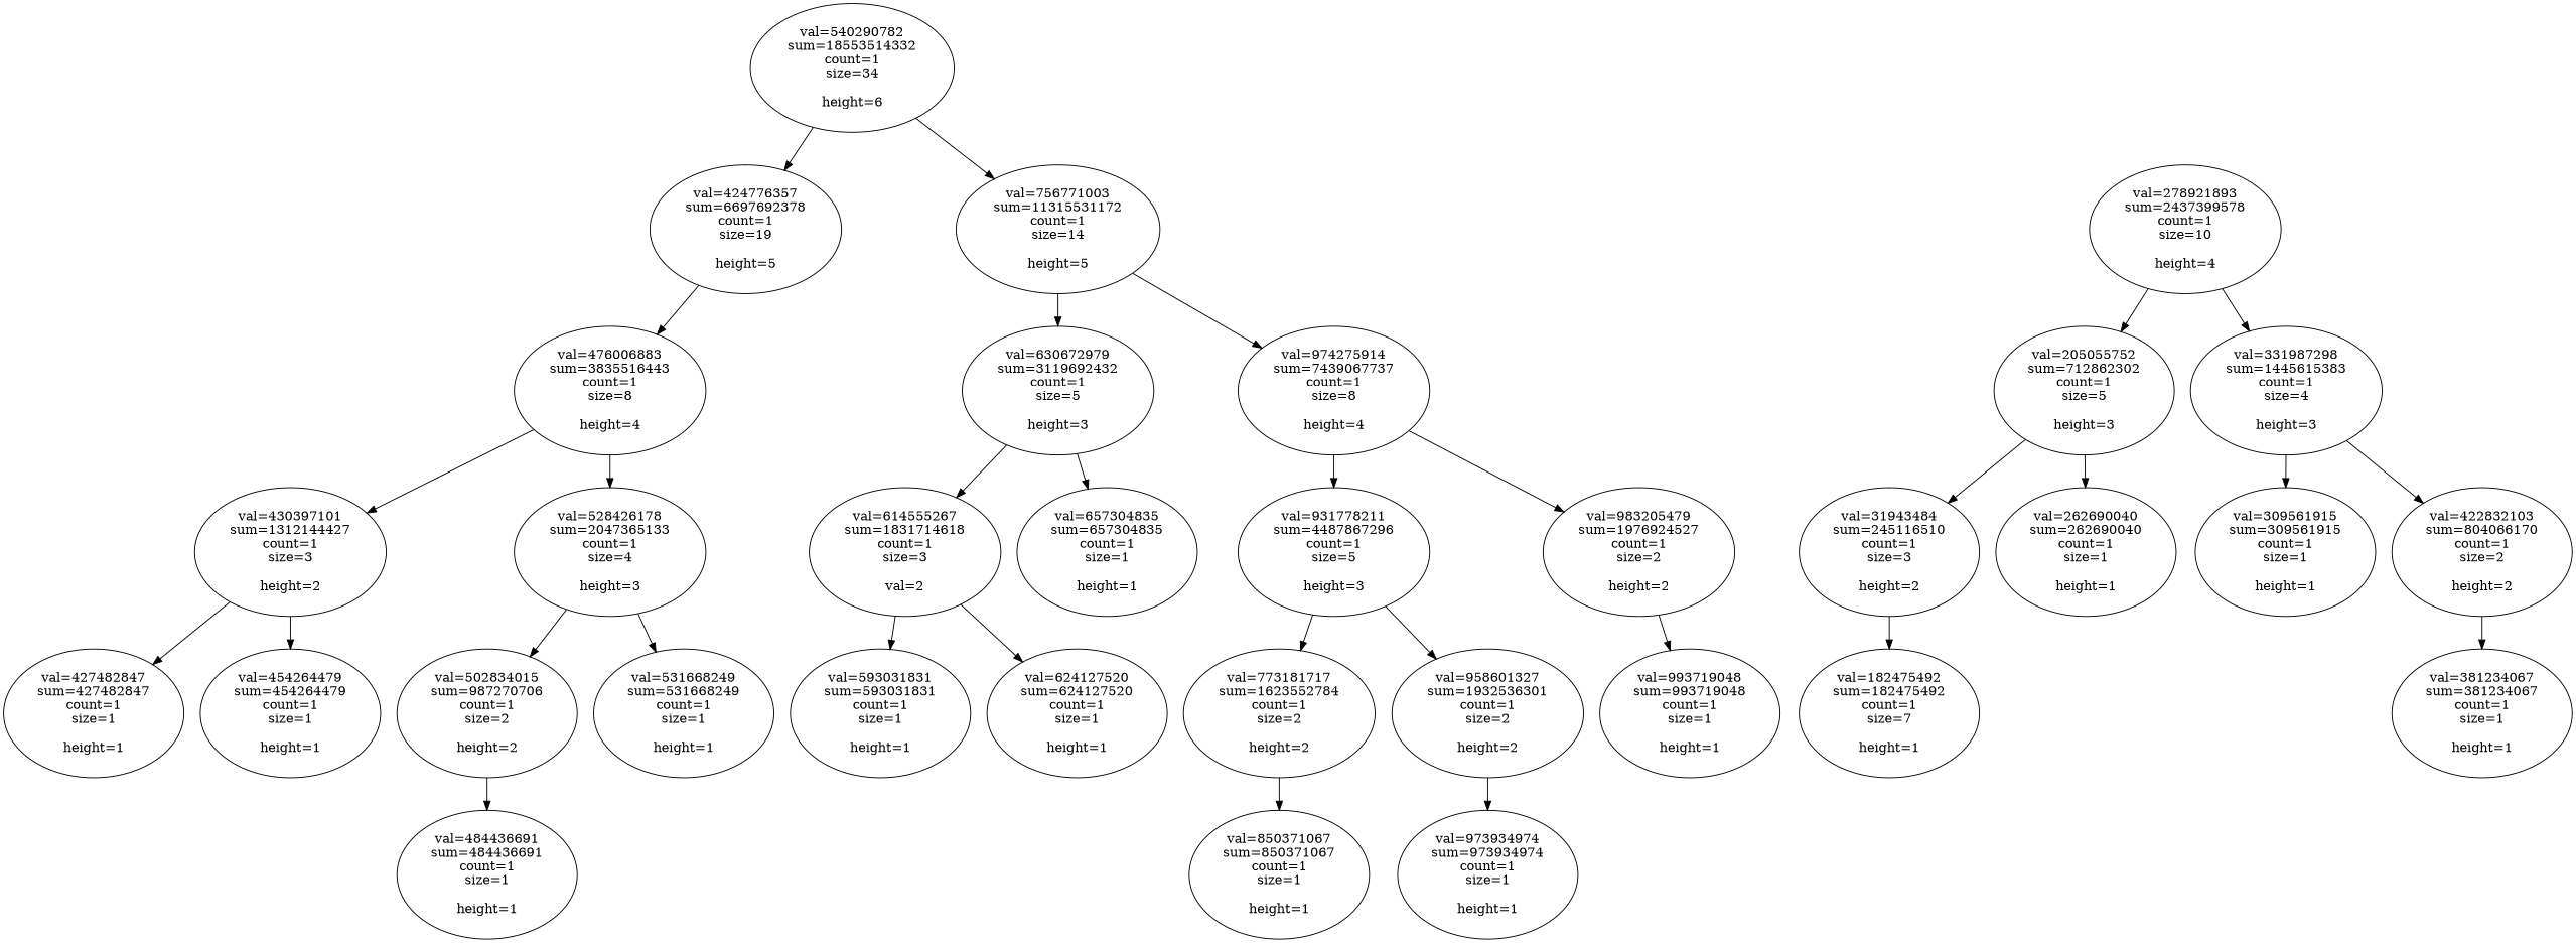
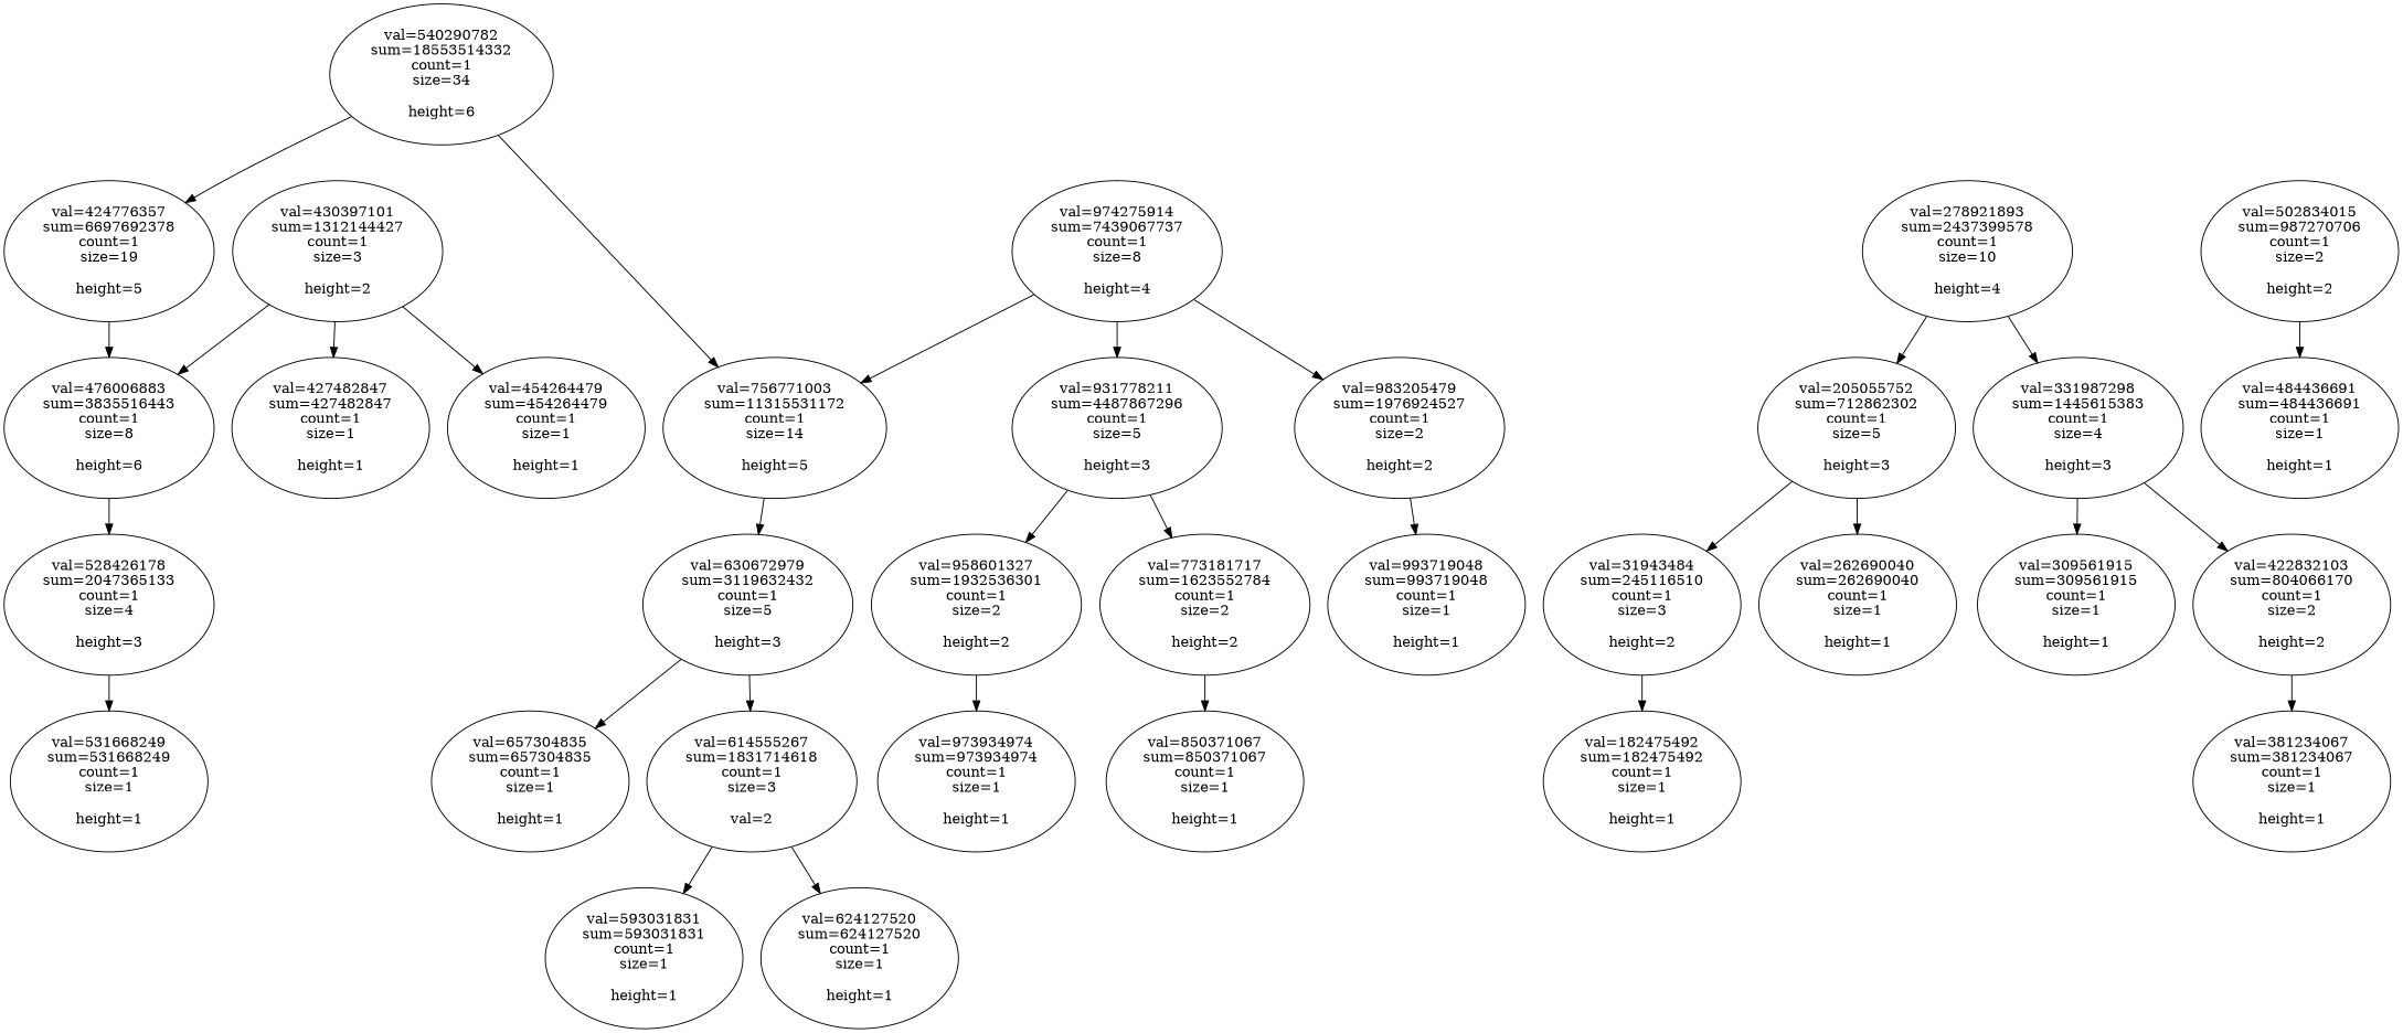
  digraph {
    n1 [label=<val=540290782<BR/>sum=18553514332<BR/>count=1<BR/>size=34<BR/><BR/>height=6<BR/>>]
    n2 [label=<val=424776357<BR/>sum=6697692378<BR/>count=1<BR/>size=19<BR/><BR/>height=5<BR/>>]
    n3 [label=<val=756771003<BR/>sum=11315531172<BR/>count=1<BR/>size=14<BR/><BR/>height=5<BR/>>]
    n4 [label=<val=31943484<BR/>sum=245116510<BR/>count=1<BR/>size=3<BR/><BR/>height=2<BR/>>]
-   n5 [label=<val=182475492<BR/>sum=182475492<BR/>count=1<BR/>size=7<BR/><BR/>height=1<BR/>>]
+   n5 [label=<val=182475492<BR/>sum=182475492<BR/>count=1<BR/>size=1<BR/><BR/>height=1<BR/>>]
    n6 [label=<val=205055752<BR/>sum=712862302<BR/>count=1<BR/>size=5<BR/><BR/>height=3<BR/>>]
    n7 [label=<val=262690040<BR/>sum=262690040<BR/>count=1<BR/>size=1<BR/><BR/>height=1<BR/>>]
    n8 [label=<val=278921893<BR/>sum=2437399578<BR/>count=1<BR/>size=10<BR/><BR/>height=4<BR/>>]
    n9 [label=<val=331987298<BR/>sum=1445615383<BR/>count=1<BR/>size=4<BR/><BR/>height=3<BR/>>]
    n10 [label=<val=309561915<BR/>sum=309561915<BR/>count=1<BR/>size=1<BR/><BR/>height=1<BR/>>]
    n11 [label=<val=422832103<BR/>sum=804066170<BR/>count=1<BR/>size=2<BR/><BR/>height=2<BR/>>]
    n12 [label=<val=381234067<BR/>sum=381234067<BR/>count=1<BR/>size=1<BR/><BR/>height=1<BR/>>]
-   n13 [label=<val=476006883<BR/>sum=3835516443<BR/>count=1<BR/>size=8<BR/><BR/>height=4<BR/>>]
+   n13 [label=<val=476006883<BR/>sum=3835516443<BR/>count=1<BR/>size=8<BR/><BR/>height=6<BR/>>]
    n14 [label=<val=430397101<BR/>sum=1312144427<BR/>count=1<BR/>size=3<BR/><BR/>height=2<BR/>>]
    n15 [label=<val=528426178<BR/>sum=2047365133<BR/>count=1<BR/>size=4<BR/><BR/>height=3<BR/>>]
    n16 [label=<val=427482847<BR/>sum=427482847<BR/>count=1<BR/>size=1<BR/><BR/>height=1<BR/>>]
    n17 [label=<val=454264479<BR/>sum=454264479<BR/>count=1<BR/>size=1<BR/><BR/>height=1<BR/>>]
    n18 [label=<val=502834015<BR/>sum=987270706<BR/>count=1<BR/>size=2<BR/><BR/>height=2<BR/>>]
    n19 [label=<val=531668249<BR/>sum=531668249<BR/>count=1<BR/>size=1<BR/><BR/>height=1<BR/>>]
    n20 [label=<val=484436691<BR/>sum=484436691<BR/>count=1<BR/>size=1<BR/><BR/>height=1<BR/>>]
-   n21 [label=<val=630672979<BR/>sum=3119692432<BR/>count=1<BR/>size=5<BR/><BR/>height=3<BR/>>]
+   n21 [label=<val=630672979<BR/>sum=3119632432<BR/>count=1<BR/>size=5<BR/><BR/>height=3<BR/>>]
    n22 [label=<val=974275914<BR/>sum=7439067737<BR/>count=1<BR/>size=8<BR/><BR/>height=4<BR/>>]
    n23 [label=<val=593031831<BR/>sum=593031831<BR/>count=1<BR/>size=1<BR/><BR/>height=1<BR/>>]
    n24 [label=<val=614555267<BR/>sum=1831714618<BR/>count=1<BR/>size=3<BR/><BR/>val=2<BR/>>]
    n25 [label=<val=624127520<BR/>sum=624127520<BR/>count=1<BR/>size=1<BR/><BR/>height=1<BR/>>]
    n26 [label=<val=657304835<BR/>sum=657304835<BR/>count=1<BR/>size=1<BR/><BR/>height=1<BR/>>]
    n27 [label=<val=931778211<BR/>sum=4487867296<BR/>count=1<BR/>size=5<BR/><BR/>height=3<BR/>>]
    n28 [label=<val=983205479<BR/>sum=1976924527<BR/>count=1<BR/>size=2<BR/><BR/>height=2<BR/>>]
    n29 [label=<val=773181717<BR/>sum=1623552784<BR/>count=1<BR/>size=2<BR/><BR/>height=2<BR/>>]
    n30 [label=<val=850371067<BR/>sum=850371067<BR/>count=1<BR/>size=1<BR/><BR/>height=1<BR/>>]
    n31 [label=<val=958601327<BR/>sum=1932536301<BR/>count=1<BR/>size=2<BR/><BR/>height=2<BR/>>]
    n32 [label=<val=973934974<BR/>sum=973934974<BR/>count=1<BR/>size=1<BR/><BR/>height=1<BR/>>]
    n33 [label=<val=993719048<BR/>sum=993719048<BR/>count=1<BR/>size=1<BR/><BR/>height=1<BR/>>]
    subgraph sub_1 {
      rank=source
      n1
    }
    n1 -> n2
    n1 -> n3
    n2 -> n13
    n3 -> n21
-   n3 -> n22
+   n22 -> n3
    n4 -> n5
    n6 -> n4
    n6 -> n7
    n8 -> n6
    n8 -> n9
    n9 -> n10
    n9 -> n11
    n11 -> n12
-   n13 -> n14
+   n14 -> n13
    n13 -> n15
    n14 -> n16
    n14 -> n17
-   n15 -> n18
    n15 -> n19
    n18 -> n20
    n21 -> n24
    n21 -> n26
    n22 -> n27
    n22 -> n28
    n24 -> n23
    n24 -> n25
    n27 -> n29
    n27 -> n31
    n28 -> n33
    n29 -> n30
    n31 -> n32
  }
